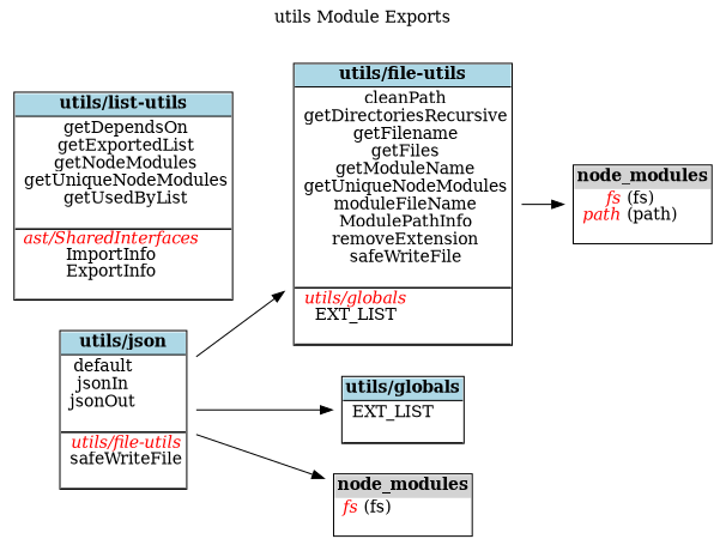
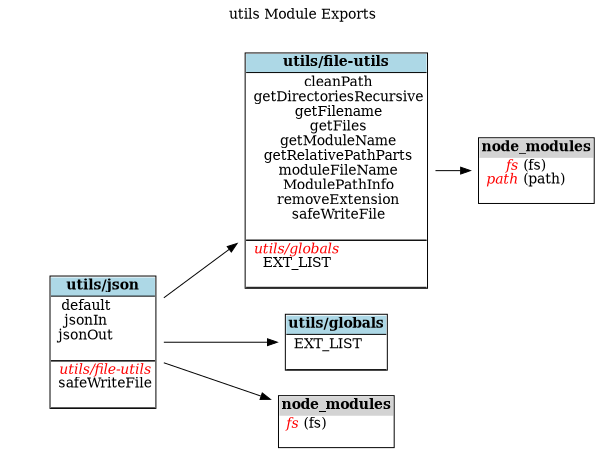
  digraph {
    label="utils Module Exports"
    labelloc=t
    rankdir=LR
    node [shape=none]
-   n1 [label=<<TABLE cellspacing="0" cellborder="0" align="left"> <TR><TD bgcolor="lightblue" align="center"><B>utils/file-utils</B></TD></TR> <TR><TD BORDER="1" SIDES="TB" align="left"> cleanPath<BR/> getDirectoriesRecursive<BR/> getFilename<BR/> getFiles<BR/> getModuleName<BR/> getUniqueNodeModules<BR/> moduleFileName<BR/> ModulePathInfo<BR/> removeExtension<BR/> safeWriteFile<BR/> </TD></TR> <TR><TD BORDER="1" SIDES="TB" align="left"> <font color="red"><I>utils/globals</I></font><BR/> EXT_LIST<BR/> </TD></TR> </TABLE>>]
+   n1 [label=<<TABLE cellspacing="0" cellborder="0" align="left"> <TR><TD bgcolor="lightblue" align="center"><B>utils/file-utils</B></TD></TR> <TR><TD BORDER="1" SIDES="TB" align="left"> cleanPath<BR/> getDirectoriesRecursive<BR/> getFilename<BR/> getFiles<BR/> getModuleName<BR/> getRelativePathParts<BR/> moduleFileName<BR/> ModulePathInfo<BR/> removeExtension<BR/> safeWriteFile<BR/> </TD></TR> <TR><TD BORDER="1" SIDES="TB" align="left"> <font color="red"><I>utils/globals</I></font><BR/> EXT_LIST<BR/> </TD></TR> </TABLE>>]
    n2 [label=<<TABLE cellspacing="0" cellborder="0" align="left"> <TR><TD bgcolor="lightgrey" align="center"><B>node_modules</B></TD></TR> <TR><TD align="left"> <font color="red"><I>fs</I></font> (fs)<BR/> <font color="red"><I>path</I></font> (path)<BR/> </TD></TR> </TABLE>>]
    n3 [label=<<TABLE cellspacing="0" cellborder="0" align="left"> <TR><TD bgcolor="lightblue" align="center"><B>utils/globals</B></TD></TR> <TR><TD BORDER="1" SIDES="TB" align="left"> EXT_LIST<BR/> </TD></TR> </TABLE>>]
    n4 [label=<<TABLE cellspacing="0" cellborder="0" align="left"> <TR><TD bgcolor="lightblue" align="center"><B>utils/json</B></TD></TR> <TR><TD BORDER="1" SIDES="TB" align="left"> default<BR/> jsonIn<BR/> jsonOut<BR/> </TD></TR> <TR><TD BORDER="1" SIDES="TB" align="left"> <font color="red"><I>utils/file-utils</I></font><BR/> safeWriteFile<BR/> </TD></TR> </TABLE>>]
    n5 [label=<<TABLE cellspacing="0" cellborder="0" align="left"> <TR><TD bgcolor="lightgrey" align="center"><B>node_modules</B></TD></TR> <TR><TD align="left"> <font color="red"><I>fs</I></font> (fs)<BR/> </TD></TR> </TABLE>>]
-   n6 [label=<<TABLE cellspacing="0" cellborder="0" align="left"> <TR><TD bgcolor="lightblue" align="center"><B>utils/list-utils</B></TD></TR> <TR><TD BORDER="1" SIDES="TB" align="left"> getDependsOn<BR/> getExportedList<BR/> getNodeModules<BR/> getUniqueNodeModules<BR/> getUsedByList<BR/> </TD></TR> <TR><TD BORDER="1" SIDES="TB" cellpadding="1" align="left"> <font color="red"><I>ast/SharedInterfaces</I></font><BR/> ImportInfo<BR/> ExportInfo<BR/> </TD></TR> </TABLE>>]
    n1 -> n2
    n4 -> n1
    n4 -> n3
    n4 -> n5
  }
